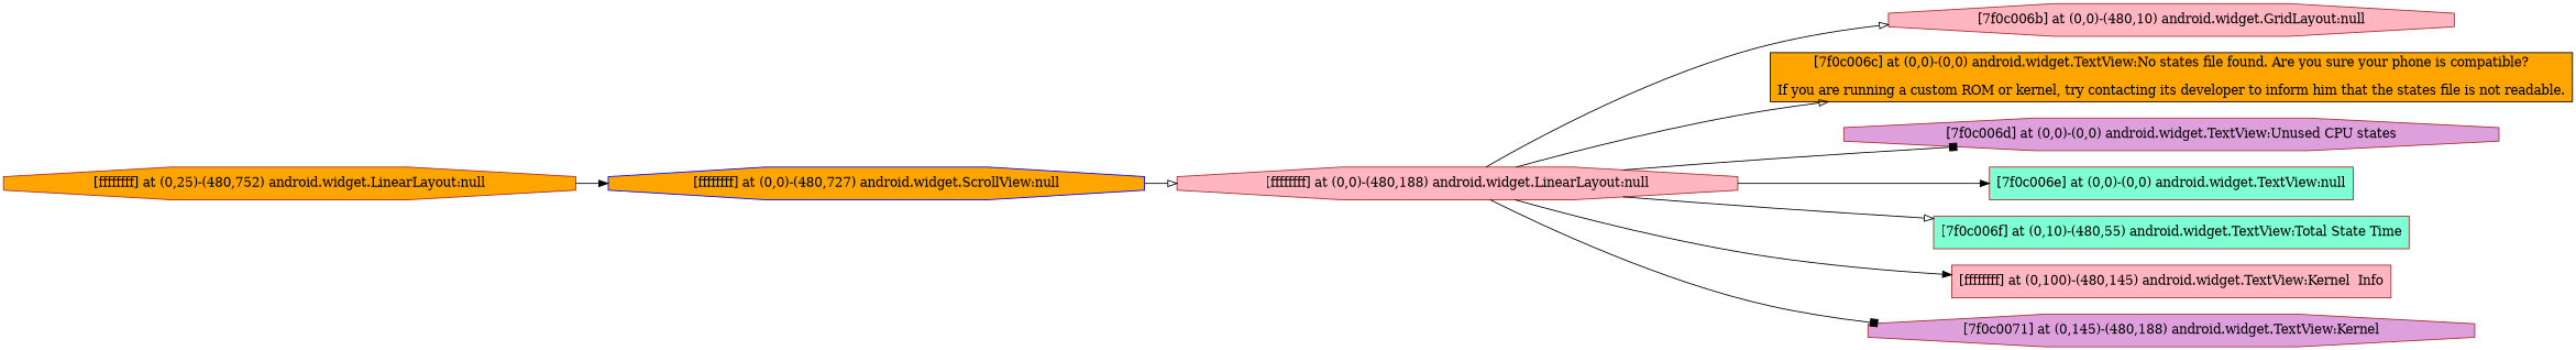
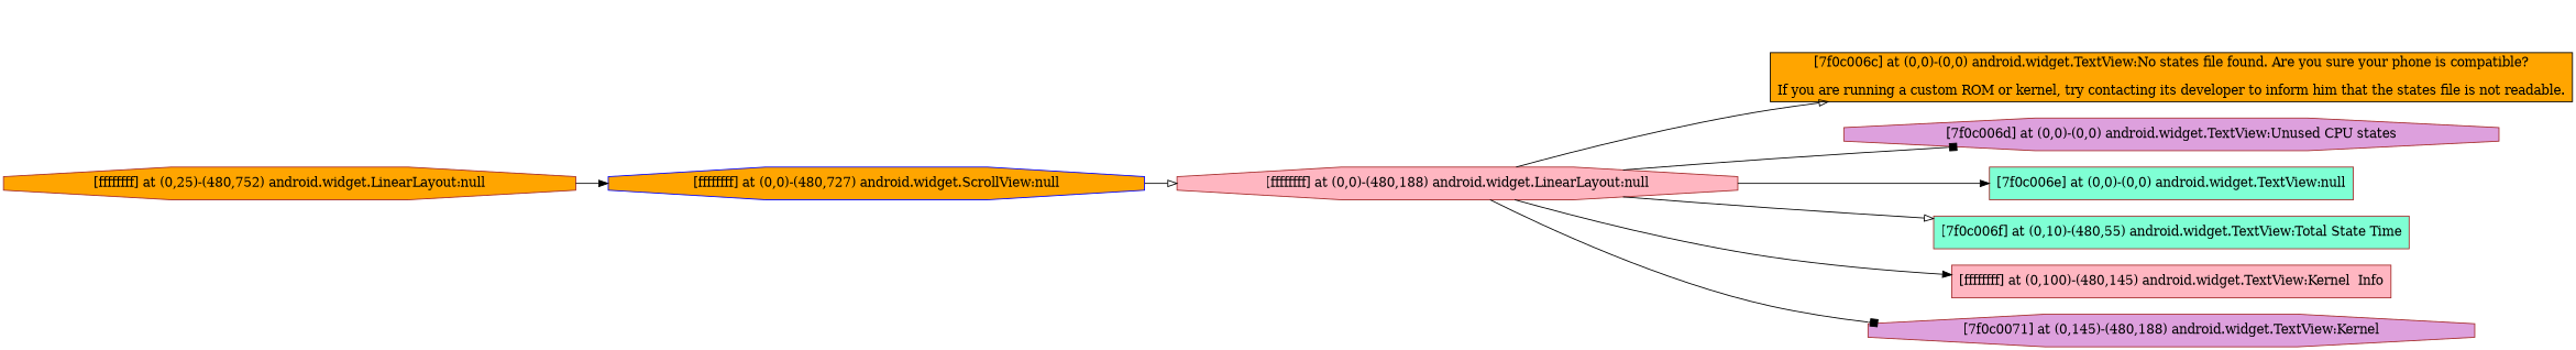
  strict digraph {
    rankdir=LR
    node [color=brown fillcolor=orange shape=octagon style=filled]
    edge [arrowhead=onormal]
    n1 [label="[ffffffff] at (0,25)-(480,752) android.widget.LinearLayout:null"]
    n2 [color=blue label="[ffffffff] at (0,0)-(480,727) android.widget.ScrollView:null"]
    n3 [fillcolor=lightpink label="[ffffffff] at (0,0)-(480,188) android.widget.LinearLayout:null"]
-   n4 [fillcolor=lightpink label="[7f0c006b] at (0,0)-(480,10) android.widget.GridLayout:null"]
    n5 [color=black label="[7f0c006c] at (0,0)-(0,0) android.widget.TextView:No states file found. Are you sure your phone is compatible?\n\nIf you are running a custom ROM or kernel, try contacting its developer to inform him that the states file is not readable." shape=box]
    n6 [fillcolor=plum label="[7f0c006d] at (0,0)-(0,0) android.widget.TextView:Unused CPU states"]
    n7 [fillcolor=aquamarine label="[7f0c006e] at (0,0)-(0,0) android.widget.TextView:null" shape=box]
    n8 [fillcolor=aquamarine label="[7f0c006f] at (0,10)-(480,55) android.widget.TextView:Total State Time" shape=box]
    n9 [fillcolor=lightpink label="[ffffffff] at (0,100)-(480,145) android.widget.TextView:Kernel  Info" shape=box]
    n10 [fillcolor=plum label="[7f0c0071] at (0,145)-(480,188) android.widget.TextView:Kernel"]
    n1 -> n2 [arrowhead=normal]
    n2 -> n3
-   n3 -> n4
    n3 -> n5
    n3 -> n6 [arrowhead=box]
    n3 -> n7 [arrowhead=normal]
    n3 -> n8
    n3 -> n9 [arrowhead=normal]
    n3 -> n10 [arrowhead=box]
  }
